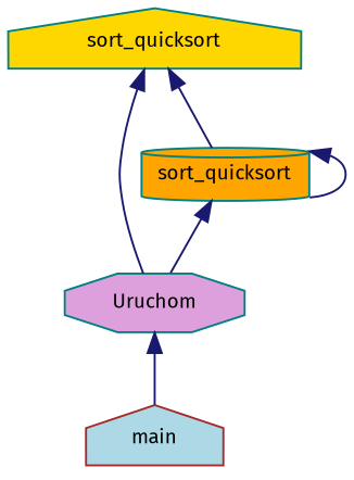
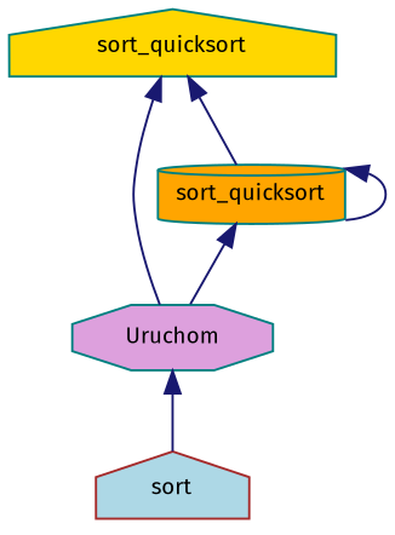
  digraph {
    rankdir=TB
    fontname="Fira Sans"
    node [color=teal fontname="Fira Sans" fontsize=10 shape=house style=filled]
    edge [color=midnightblue dir=back fontname="Fira Sans" fontsize=10 labelfontname=Helvetica labelfontsize=10 style=solid]
    n1 [fillcolor=gold fontcolor=black height=0.2 label=sort_quicksort width=0.4]
    n2 [fillcolor=plum height=0.2 label=Uruchom shape=octagon width=0.4]
    n3 [fillcolor=orange height=0.2 label=sort_quicksort shape=cylinder width=0.4]
-   n4 [color=brown fillcolor=lightblue height=0.2 label=main width=0.4]
+   n4 [color=brown fillcolor=lightblue height=0.2 label=sort width=0.4]
    n1 -> n2
    n1 -> n3
    n2 -> n4
    n3 -> n2
    n3 -> n3
  }
